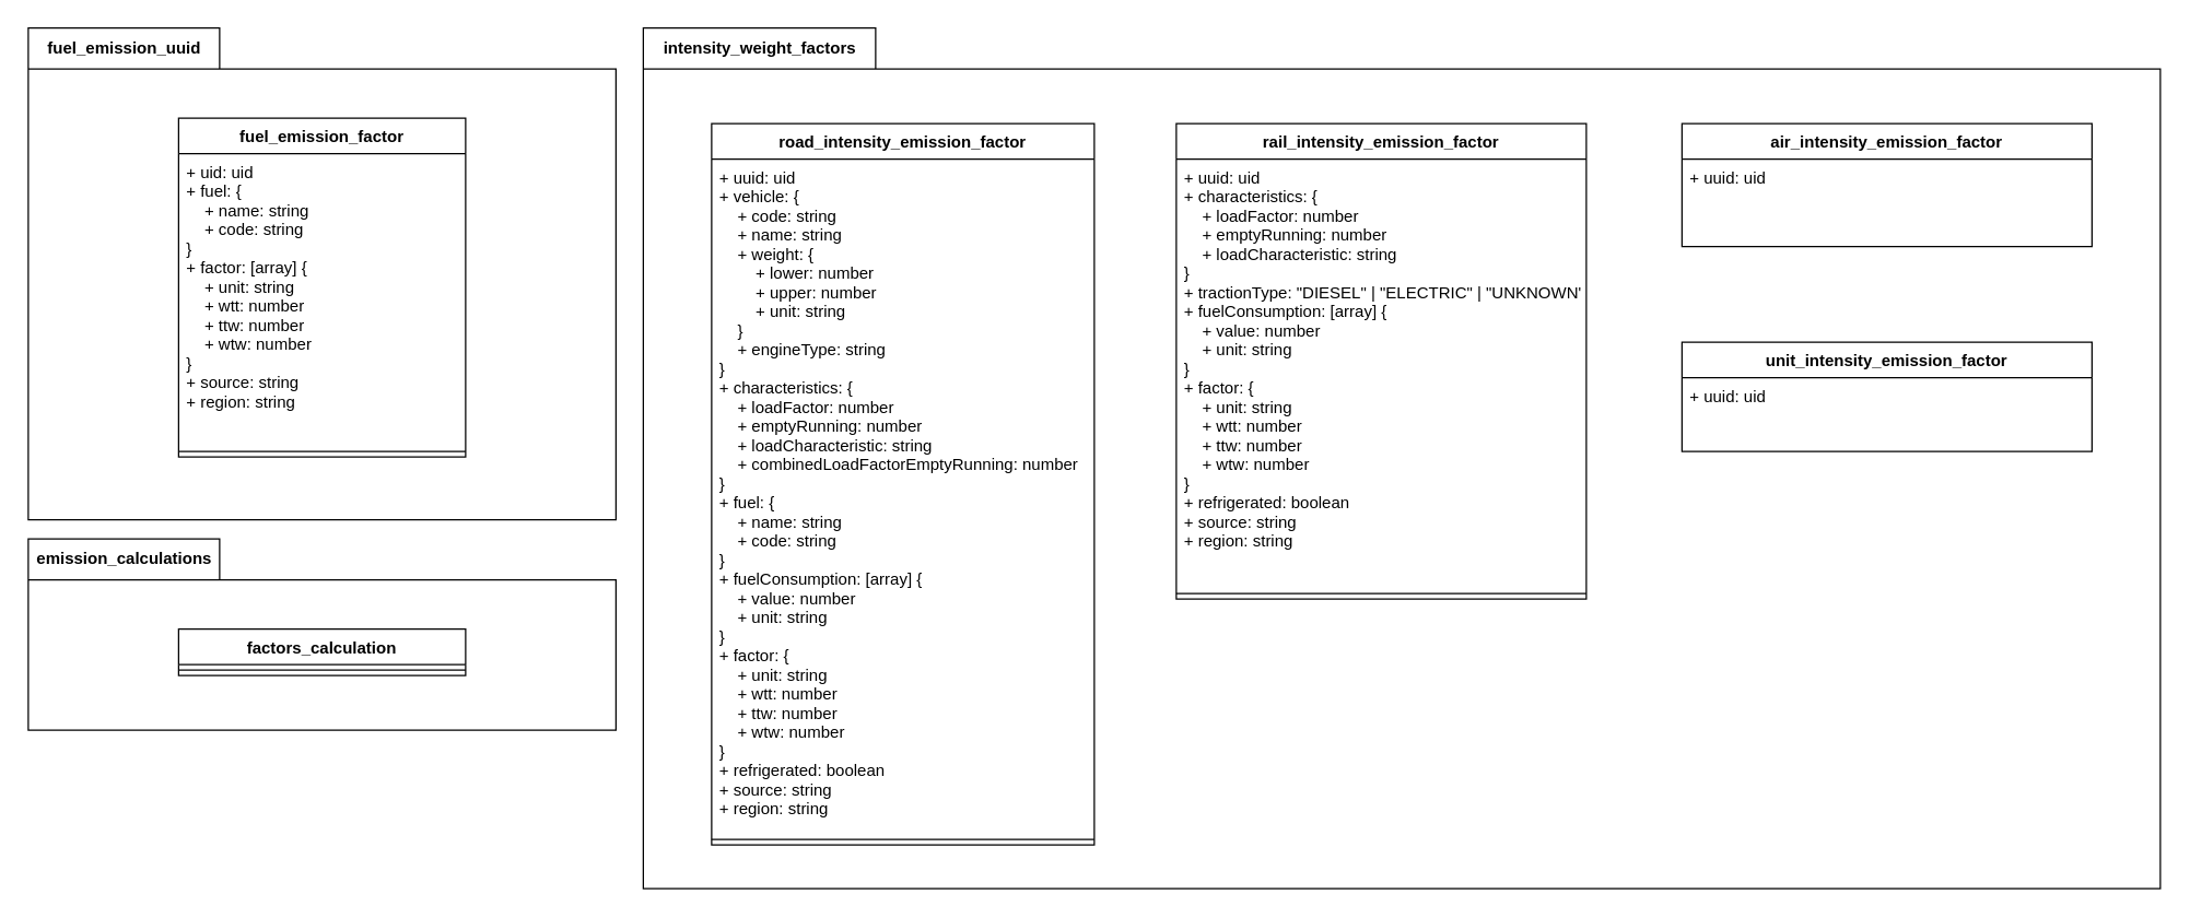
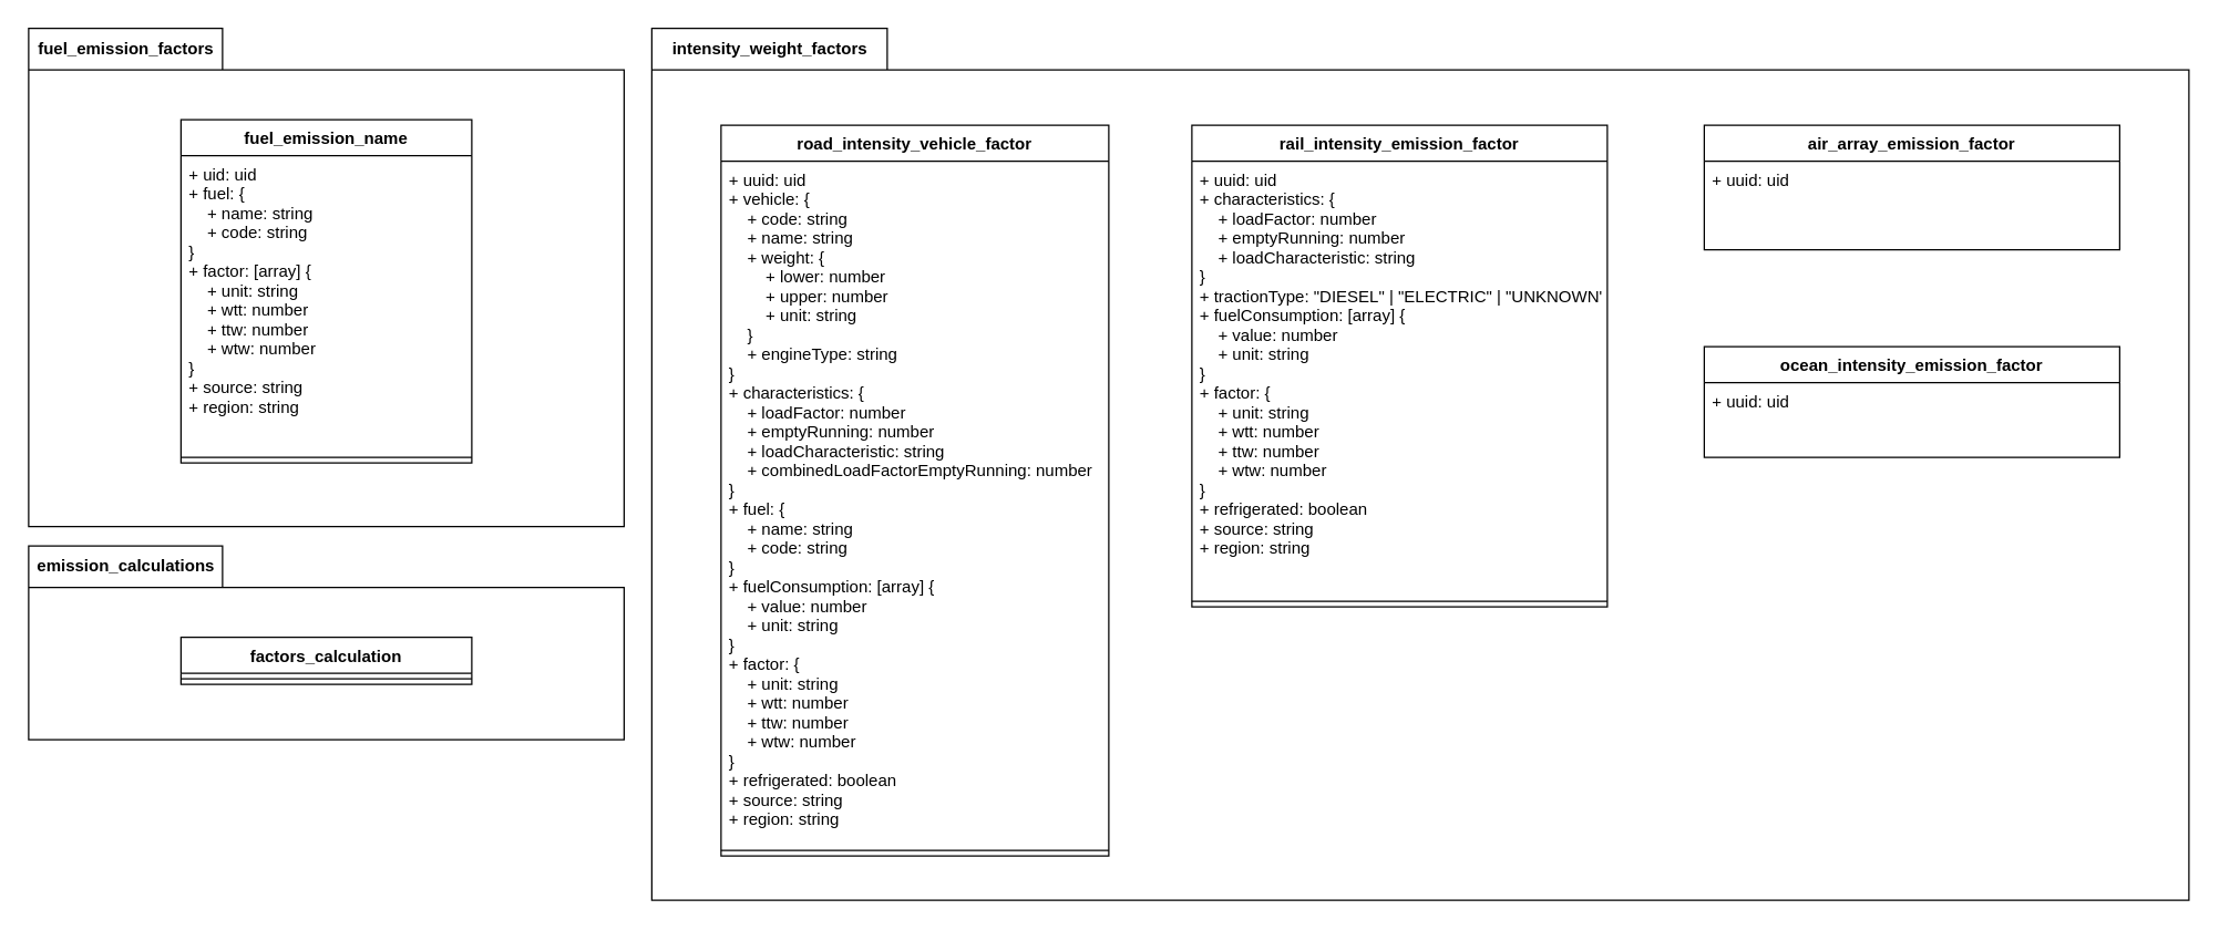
  <mxCell id="0" />
  <mxCell id="1" parent="0" />
- <mxCell id="2" value="fuel_emission_uuid" style="shape=folder;fontStyle=1;tabWidth=140;tabHeight=30;tabPosition=left;html=1;boundedLbl=1;labelInHeader=1;container=1;collapsible=0;recursiveResize=0;" parent="1" vertex="1"><mxGeometry x="20" y="20" width="430" height="360" as="geometry" /></mxCell>
- <mxCell id="3" value="fuel_emission_factor" style="swimlane;fontStyle=1;align=center;verticalAlign=top;childLayout=stackLayout;horizontal=1;startSize=26;horizontalStack=0;resizeParent=1;resizeParentMax=0;resizeLast=0;collapsible=1;marginBottom=0;" parent="2" vertex="1"><mxGeometry x="110" y="66" width="210" height="248" as="geometry" /></mxCell>
+ <mxCell id="2" value="fuel_emission_factors" style="shape=folder;fontStyle=1;tabWidth=140;tabHeight=30;tabPosition=left;html=1;boundedLbl=1;labelInHeader=1;container=1;collapsible=0;recursiveResize=0;" parent="1" vertex="1"><mxGeometry x="20" y="20" width="430" height="360" as="geometry" /></mxCell>
+ <mxCell id="3" value="fuel_emission_name" style="swimlane;fontStyle=1;align=center;verticalAlign=top;childLayout=stackLayout;horizontal=1;startSize=26;horizontalStack=0;resizeParent=1;resizeParentMax=0;resizeLast=0;collapsible=1;marginBottom=0;" parent="2" vertex="1"><mxGeometry x="110" y="66" width="210" height="248" as="geometry" /></mxCell>
  <mxCell id="4" value="+ uid: uid&#10;+ fuel: {&#10;    + name: string&#10;    + code: string&#10;}&#10;+ factor: [array] {    &#10;    + unit: string&#10;    + wtt: number&#10;    + ttw: number&#10;    + wtw: number&#10;}&#10;+ source: string&#10;+ region: string" style="text;strokeColor=none;fillColor=none;align=left;verticalAlign=top;spacingLeft=4;spacingRight=4;overflow=hidden;rotatable=0;points=[[0,0.5],[1,0.5]];portConstraint=eastwest;" parent="3" vertex="1"><mxGeometry y="26" width="210" height="214" as="geometry" /></mxCell>
  <mxCell id="5" value="" style="line;strokeWidth=1;fillColor=none;align=left;verticalAlign=middle;spacingTop=-1;spacingLeft=3;spacingRight=3;rotatable=0;labelPosition=right;points=[];portConstraint=eastwest;strokeColor=inherit;" parent="3" vertex="1"><mxGeometry y="240" width="210" height="8" as="geometry" /></mxCell>
  <mxCell id="6" value="intensity_weight_factors" style="shape=folder;fontStyle=1;tabWidth=170;tabHeight=30;tabPosition=left;html=1;boundedLbl=1;labelInHeader=1;container=1;collapsible=0;recursiveResize=0;" parent="1" vertex="1"><mxGeometry x="470" y="20" width="1110" height="630" as="geometry" /></mxCell>
- <mxCell id="7" value="road_intensity_emission_factor" style="swimlane;fontStyle=1;align=center;verticalAlign=top;childLayout=stackLayout;horizontal=1;startSize=26;horizontalStack=0;resizeParent=1;resizeParentMax=0;resizeLast=0;collapsible=1;marginBottom=0;" parent="6" vertex="1"><mxGeometry x="50" y="70" width="280" height="528" as="geometry" /></mxCell>
+ <mxCell id="7" value="road_intensity_vehicle_factor" style="swimlane;fontStyle=1;align=center;verticalAlign=top;childLayout=stackLayout;horizontal=1;startSize=26;horizontalStack=0;resizeParent=1;resizeParentMax=0;resizeLast=0;collapsible=1;marginBottom=0;" parent="6" vertex="1"><mxGeometry x="50" y="70" width="280" height="528" as="geometry" /></mxCell>
  <mxCell id="8" value="+ uuid: uid&#10;+ vehicle: {&#10;    + code: string&#10;    + name: string&#10;    + weight: {&#10;        + lower: number&#10;        + upper: number&#10;        + unit: string&#10;    }&#10;    + engineType: string&#10;}&#10;+ characteristics: {&#10;    + loadFactor: number&#10;    + emptyRunning: number&#10;    + loadCharacteristic: string&#10;    + combinedLoadFactorEmptyRunning: number&#10;}&#10;+ fuel: {&#10;    + name: string&#10;    + code: string&#10;}&#10;+ fuelConsumption: [array] {&#10;    + value: number&#10;    + unit: string&#10;}&#10;+ factor: {    &#10;    + unit: string&#10;    + wtt: number&#10;    + ttw: number&#10;    + wtw: number&#10;}&#10;+ refrigerated: boolean&#10;+ source: string&#10;+ region: string" style="text;strokeColor=none;fillColor=none;align=left;verticalAlign=top;spacingLeft=4;spacingRight=4;overflow=hidden;rotatable=0;points=[[0,0.5],[1,0.5]];portConstraint=eastwest;" parent="7" vertex="1"><mxGeometry y="26" width="280" height="494" as="geometry" /></mxCell>
  <mxCell id="9" value="" style="line;strokeWidth=1;fillColor=none;align=left;verticalAlign=middle;spacingTop=-1;spacingLeft=3;spacingRight=3;rotatable=0;labelPosition=right;points=[];portConstraint=eastwest;strokeColor=inherit;" parent="7" vertex="1"><mxGeometry y="520" width="280" height="8" as="geometry" /></mxCell>
  <mxCell id="10" value="rail_intensity_emission_factor" style="swimlane;fontStyle=1;align=center;verticalAlign=top;childLayout=stackLayout;horizontal=1;startSize=26;horizontalStack=0;resizeParent=1;resizeParentMax=0;resizeLast=0;collapsible=1;marginBottom=0;" parent="6" vertex="1"><mxGeometry x="390" y="70" width="300" height="348" as="geometry"><mxRectangle x="470" y="48.5" width="220" height="30" as="alternateBounds" /></mxGeometry></mxCell>
  <mxCell id="11" value="+ uuid: uid&#10;+ characteristics: {&#10;    + loadFactor: number&#10;    + emptyRunning: number&#10;    + loadCharacteristic: string&#10;}&#10;+ tractionType: &quot;DIESEL&quot; | &quot;ELECTRIC&quot; | &quot;UNKNOWN&quot;&#10;+ fuelConsumption: [array] {&#10;    + value: number&#10;    + unit: string&#10;}&#10;+ factor: {    &#10;    + unit: string&#10;    + wtt: number&#10;    + ttw: number&#10;    + wtw: number&#10;}&#10;+ refrigerated: boolean&#10;+ source: string&#10;+ region: string" style="text;strokeColor=none;fillColor=none;align=left;verticalAlign=top;spacingLeft=4;spacingRight=4;overflow=hidden;rotatable=0;points=[[0,0.5],[1,0.5]];portConstraint=eastwest;" parent="10" vertex="1"><mxGeometry y="26" width="300" height="314" as="geometry" /></mxCell>
  <mxCell id="12" value="" style="line;strokeWidth=1;fillColor=none;align=left;verticalAlign=middle;spacingTop=-1;spacingLeft=3;spacingRight=3;rotatable=0;labelPosition=right;points=[];portConstraint=eastwest;strokeColor=inherit;" parent="10" vertex="1"><mxGeometry y="340" width="300" height="8" as="geometry" /></mxCell>
- <mxCell id="13" value="air_intensity_emission_factor" style="swimlane;fontStyle=1;align=center;verticalAlign=top;childLayout=stackLayout;horizontal=1;startSize=26;horizontalStack=0;resizeParent=1;resizeParentMax=0;resizeLast=0;collapsible=1;marginBottom=0;" parent="6" vertex="1"><mxGeometry x="760" y="70" width="300" height="90" as="geometry"><mxRectangle x="470" y="48.5" width="220" height="30" as="alternateBounds" /></mxGeometry></mxCell>
+ <mxCell id="13" value="air_array_emission_factor" style="swimlane;fontStyle=1;align=center;verticalAlign=top;childLayout=stackLayout;horizontal=1;startSize=26;horizontalStack=0;resizeParent=1;resizeParentMax=0;resizeLast=0;collapsible=1;marginBottom=0;" parent="6" vertex="1"><mxGeometry x="760" y="70" width="300" height="90" as="geometry"><mxRectangle x="470" y="48.5" width="220" height="30" as="alternateBounds" /></mxGeometry></mxCell>
  <mxCell id="14" value="+ uuid: uid" style="text;strokeColor=none;fillColor=none;align=left;verticalAlign=top;spacingLeft=4;spacingRight=4;overflow=hidden;rotatable=0;points=[[0,0.5],[1,0.5]];portConstraint=eastwest;" parent="13" vertex="1"><mxGeometry y="26" width="300" height="64" as="geometry" /></mxCell>
- <mxCell id="15" value="unit_intensity_emission_factor" style="swimlane;fontStyle=1;align=center;verticalAlign=top;childLayout=stackLayout;horizontal=1;startSize=26;horizontalStack=0;resizeParent=1;resizeParentMax=0;resizeLast=0;collapsible=1;marginBottom=0;" parent="6" vertex="1"><mxGeometry x="760" y="230" width="300" height="80" as="geometry"><mxRectangle x="470" y="48.5" width="220" height="30" as="alternateBounds" /></mxGeometry></mxCell>
+ <mxCell id="15" value="ocean_intensity_emission_factor" style="swimlane;fontStyle=1;align=center;verticalAlign=top;childLayout=stackLayout;horizontal=1;startSize=26;horizontalStack=0;resizeParent=1;resizeParentMax=0;resizeLast=0;collapsible=1;marginBottom=0;" parent="6" vertex="1"><mxGeometry x="760" y="230" width="300" height="80" as="geometry"><mxRectangle x="470" y="48.5" width="220" height="30" as="alternateBounds" /></mxGeometry></mxCell>
  <mxCell id="16" value="+ uuid: uid" style="text;strokeColor=none;fillColor=none;align=left;verticalAlign=top;spacingLeft=4;spacingRight=4;overflow=hidden;rotatable=0;points=[[0,0.5],[1,0.5]];portConstraint=eastwest;" parent="15" vertex="1"><mxGeometry y="26" width="300" height="54" as="geometry" /></mxCell>
  <mxCell id="17" value="emission_calculations" style="shape=folder;fontStyle=1;tabWidth=140;tabHeight=30;tabPosition=left;html=1;boundedLbl=1;labelInHeader=1;container=1;collapsible=0;recursiveResize=0;" parent="1" vertex="1"><mxGeometry x="20" y="394" width="430" height="140" as="geometry" /></mxCell>
  <mxCell id="18" value="factors_calculation" style="swimlane;fontStyle=1;align=center;verticalAlign=top;childLayout=stackLayout;horizontal=1;startSize=26;horizontalStack=0;resizeParent=1;resizeParentMax=0;resizeLast=0;collapsible=1;marginBottom=0;" parent="17" vertex="1"><mxGeometry x="110" y="66" width="210" height="34" as="geometry" /></mxCell>
  <mxCell id="19" value="" style="line;strokeWidth=1;fillColor=none;align=left;verticalAlign=middle;spacingTop=-1;spacingLeft=3;spacingRight=3;rotatable=0;labelPosition=right;points=[];portConstraint=eastwest;strokeColor=inherit;" parent="18" vertex="1"><mxGeometry y="26" width="210" height="8" as="geometry" /></mxCell>
